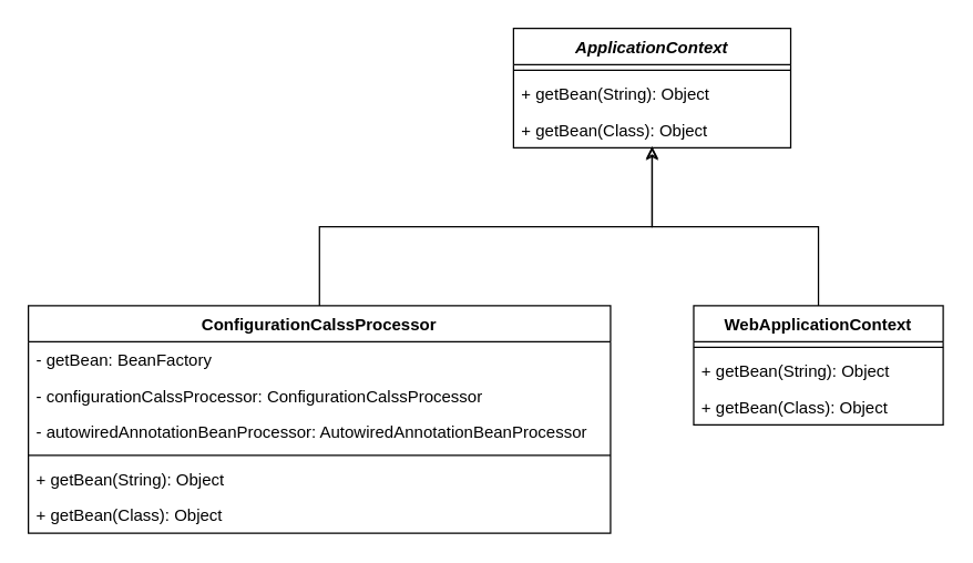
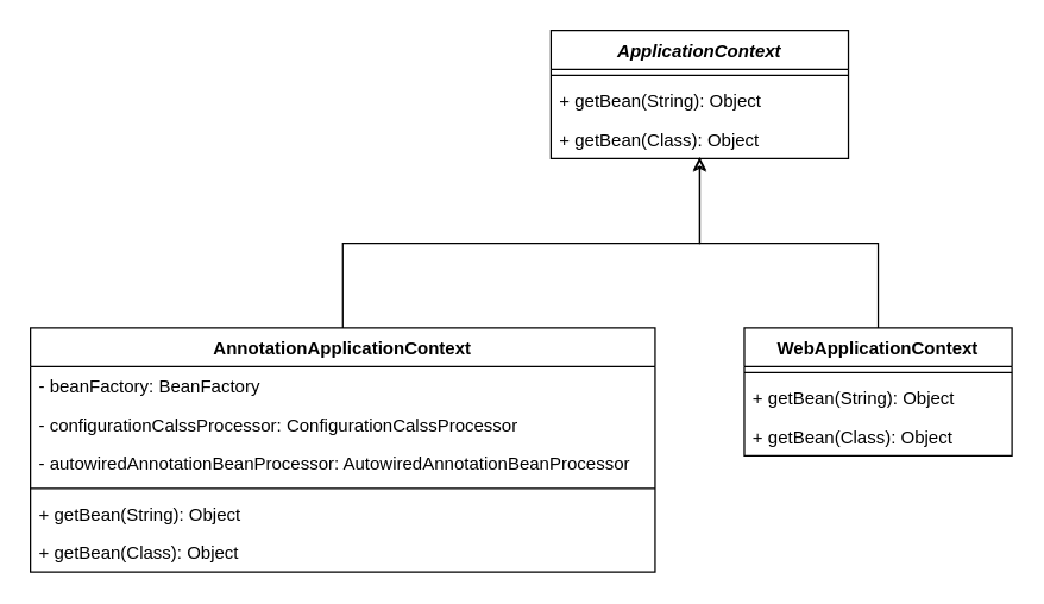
  <mxCell id="0" />
  <mxCell id="1" parent="0" />
  <mxCell id="2" style="edgeStyle=orthogonalEdgeStyle;rounded=0;orthogonalLoop=1;jettySize=auto;html=1;exitX=0.5;exitY=0;exitDx=0;exitDy=0;entryX=0.5;entryY=1;entryDx=0;entryDy=0;entryPerimeter=0;endFill=0;" edge="1" parent="1" source="3" target="13"><mxGeometry relative="1" as="geometry"><mxPoint x="467" y="140" as="targetPoint" /></mxGeometry></mxCell>
- <mxCell id="3" value="ConfigurationCalssProcessor" style="swimlane;fontStyle=1;align=center;verticalAlign=top;childLayout=stackLayout;horizontal=1;startSize=26;horizontalStack=0;resizeParent=1;resizeParentMax=0;resizeLast=0;collapsible=1;marginBottom=0;" vertex="1" parent="1"><mxGeometry x="20" y="220" width="420" height="164" as="geometry" /></mxCell>
- <mxCell id="4" value="- getBean: BeanFactory" style="text;strokeColor=none;fillColor=none;align=left;verticalAlign=top;spacingLeft=4;spacingRight=4;overflow=hidden;rotatable=0;points=[[0,0.5],[1,0.5]];portConstraint=eastwest;" vertex="1" parent="3"><mxGeometry y="26" width="420" height="26" as="geometry" /></mxCell>
+ <mxCell id="3" value="AnnotationApplicationContext" style="swimlane;fontStyle=1;align=center;verticalAlign=top;childLayout=stackLayout;horizontal=1;startSize=26;horizontalStack=0;resizeParent=1;resizeParentMax=0;resizeLast=0;collapsible=1;marginBottom=0;" vertex="1" parent="1"><mxGeometry x="20" y="220" width="420" height="164" as="geometry" /></mxCell>
+ <mxCell id="4" value="- beanFactory: BeanFactory" style="text;strokeColor=none;fillColor=none;align=left;verticalAlign=top;spacingLeft=4;spacingRight=4;overflow=hidden;rotatable=0;points=[[0,0.5],[1,0.5]];portConstraint=eastwest;" vertex="1" parent="3"><mxGeometry y="26" width="420" height="26" as="geometry" /></mxCell>
  <mxCell id="5" value="- configurationCalssProcessor: ConfigurationCalssProcessor" style="text;strokeColor=none;fillColor=none;align=left;verticalAlign=top;spacingLeft=4;spacingRight=4;overflow=hidden;rotatable=0;points=[[0,0.5],[1,0.5]];portConstraint=eastwest;" vertex="1" parent="3"><mxGeometry y="52" width="420" height="26" as="geometry" /></mxCell>
  <mxCell id="6" value="- autowiredAnnotationBeanProcessor: AutowiredAnnotationBeanProcessor" style="text;strokeColor=none;fillColor=none;align=left;verticalAlign=top;spacingLeft=4;spacingRight=4;overflow=hidden;rotatable=0;points=[[0,0.5],[1,0.5]];portConstraint=eastwest;" vertex="1" parent="3"><mxGeometry y="78" width="420" height="26" as="geometry" /></mxCell>
  <mxCell id="7" value="" style="line;strokeWidth=1;fillColor=none;align=left;verticalAlign=middle;spacingTop=-1;spacingLeft=3;spacingRight=3;rotatable=0;labelPosition=right;points=[];portConstraint=eastwest;" vertex="1" parent="3"><mxGeometry y="104" width="420" height="8" as="geometry" /></mxCell>
  <mxCell id="8" value="+ getBean(String): Object" style="text;strokeColor=none;fillColor=none;align=left;verticalAlign=top;spacingLeft=4;spacingRight=4;overflow=hidden;rotatable=0;points=[[0,0.5],[1,0.5]];portConstraint=eastwest;" vertex="1" parent="3"><mxGeometry y="112" width="420" height="26" as="geometry" /></mxCell>
  <mxCell id="9" value="+ getBean(Class): Object" style="text;strokeColor=none;fillColor=none;align=left;verticalAlign=top;spacingLeft=4;spacingRight=4;overflow=hidden;rotatable=0;points=[[0,0.5],[1,0.5]];portConstraint=eastwest;" vertex="1" parent="3"><mxGeometry y="138" width="420" height="26" as="geometry" /></mxCell>
  <mxCell id="10" value="ApplicationContext" style="swimlane;fontStyle=3;align=center;verticalAlign=top;childLayout=stackLayout;horizontal=1;startSize=26;horizontalStack=0;resizeParent=1;resizeParentMax=0;resizeLast=0;collapsible=1;marginBottom=0;" vertex="1" parent="1"><mxGeometry x="370" y="20" width="200" height="86" as="geometry" /></mxCell>
  <mxCell id="11" value="" style="line;strokeWidth=1;fillColor=none;align=left;verticalAlign=middle;spacingTop=-1;spacingLeft=3;spacingRight=3;rotatable=0;labelPosition=right;points=[];portConstraint=eastwest;" vertex="1" parent="10"><mxGeometry y="26" width="200" height="8" as="geometry" /></mxCell>
  <mxCell id="12" value="+ getBean(String): Object" style="text;strokeColor=none;fillColor=none;align=left;verticalAlign=top;spacingLeft=4;spacingRight=4;overflow=hidden;rotatable=0;points=[[0,0.5],[1,0.5]];portConstraint=eastwest;" vertex="1" parent="10"><mxGeometry y="34" width="200" height="26" as="geometry" /></mxCell>
  <mxCell id="13" value="+ getBean(Class): Object" style="text;strokeColor=none;fillColor=none;align=left;verticalAlign=top;spacingLeft=4;spacingRight=4;overflow=hidden;rotatable=0;points=[[0,0.5],[1,0.5]];portConstraint=eastwest;" vertex="1" parent="10"><mxGeometry y="60" width="200" height="26" as="geometry" /></mxCell>
  <mxCell id="14" style="edgeStyle=orthogonalEdgeStyle;rounded=0;orthogonalLoop=1;jettySize=auto;html=1;exitX=0.5;exitY=0;exitDx=0;exitDy=0;entryX=0.5;entryY=0.962;entryDx=0;entryDy=0;entryPerimeter=0;endFill=0;" edge="1" parent="1" source="15" target="13"><mxGeometry relative="1" as="geometry"><mxPoint x="490" y="130" as="targetPoint" /></mxGeometry></mxCell>
  <mxCell id="15" value="WebApplicationContext" style="swimlane;fontStyle=1;align=center;verticalAlign=top;childLayout=stackLayout;horizontal=1;startSize=26;horizontalStack=0;resizeParent=1;resizeParentMax=0;resizeLast=0;collapsible=1;marginBottom=0;" vertex="1" parent="1"><mxGeometry x="500" y="220" width="180" height="86" as="geometry" /></mxCell>
  <mxCell id="16" value="" style="line;strokeWidth=1;fillColor=none;align=left;verticalAlign=middle;spacingTop=-1;spacingLeft=3;spacingRight=3;rotatable=0;labelPosition=right;points=[];portConstraint=eastwest;" vertex="1" parent="15"><mxGeometry y="26" width="180" height="8" as="geometry" /></mxCell>
  <mxCell id="17" value="+ getBean(String): Object" style="text;strokeColor=none;fillColor=none;align=left;verticalAlign=top;spacingLeft=4;spacingRight=4;overflow=hidden;rotatable=0;points=[[0,0.5],[1,0.5]];portConstraint=eastwest;" vertex="1" parent="15"><mxGeometry y="34" width="180" height="26" as="geometry" /></mxCell>
  <mxCell id="18" value="+ getBean(Class): Object" style="text;strokeColor=none;fillColor=none;align=left;verticalAlign=top;spacingLeft=4;spacingRight=4;overflow=hidden;rotatable=0;points=[[0,0.5],[1,0.5]];portConstraint=eastwest;" vertex="1" parent="15"><mxGeometry y="60" width="180" height="26" as="geometry" /></mxCell>
